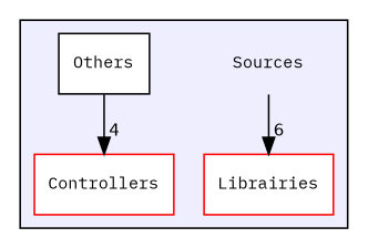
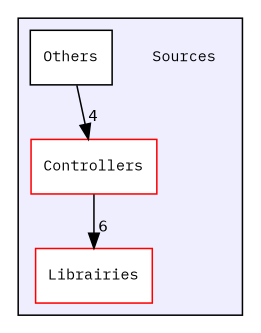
  digraph {
    compound=true
    fontname="IBM Plex Mono"
    node [fontname="IBM Plex Mono" fontsize=10 shape=box color=red fillcolor=white style=filled]
    edge [fontname="IBM Plex Mono" labeldistance=1.5 labelfontname=Helvetica labelfontsize=10]
    n1 [label=Sources shape=plaintext color="" fillcolor="" style=""]
    n2 [label=Controllers]
    n3 [label=Librairies]
    n4 [color=black label=Others]
    subgraph cluster_1 {
      bgcolor="#eeeeff"
      pencolor=black
      n1
      n2
      n3
      n4
    }
-   n1 -> n3 [headlabel=6]
+   n2 -> n3 [headlabel=6]
    n4 -> n2 [headlabel=4]
  }
